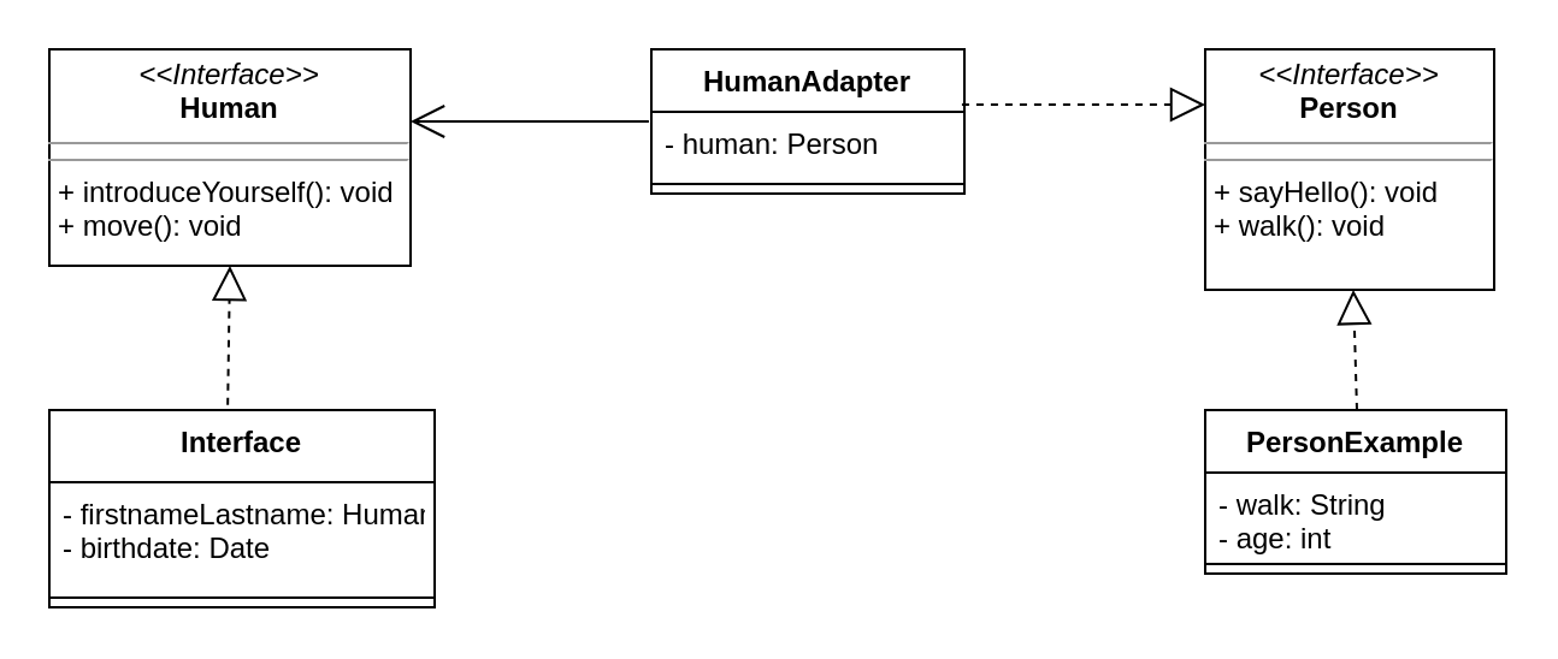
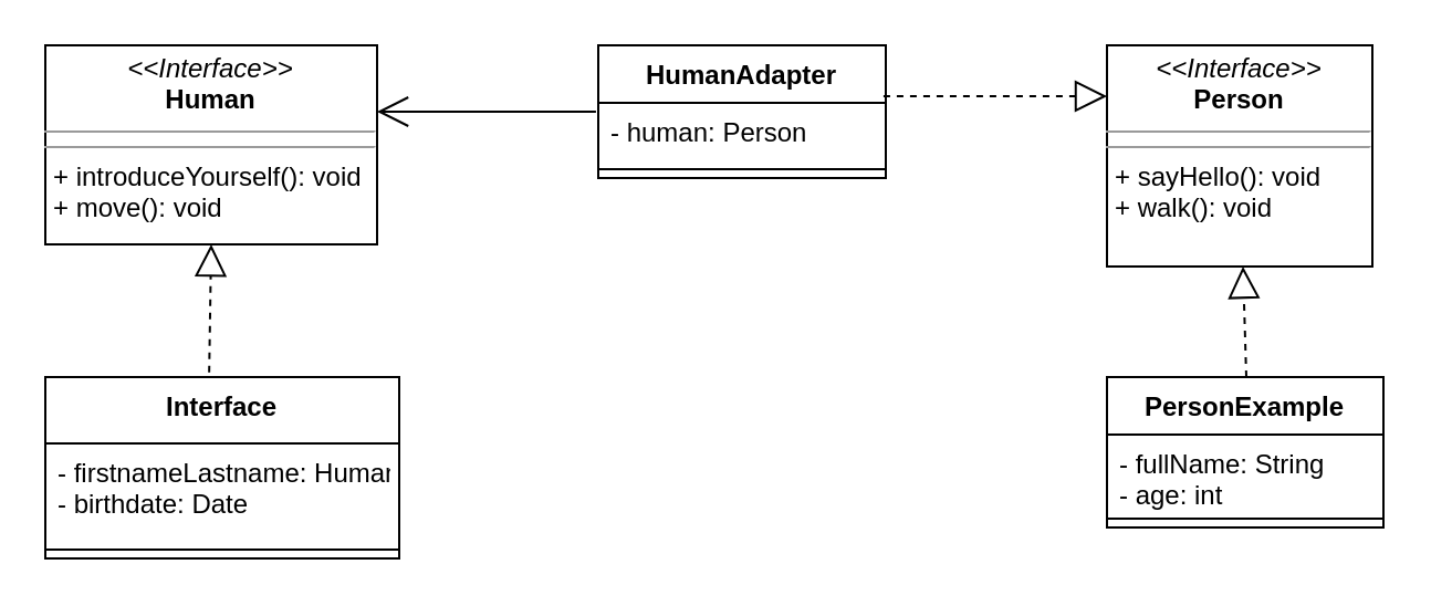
  <mxCell id="0" />
  <mxCell id="1" parent="0" />
  <mxCell id="2" value="PersonExample" style="swimlane;fontStyle=1;align=center;verticalAlign=top;childLayout=stackLayout;horizontal=1;startSize=26;horizontalStack=0;resizeParent=1;resizeParentMax=0;resizeLast=0;collapsible=1;marginBottom=0;" vertex="1" parent="1"><mxGeometry x="500" y="170" width="125" height="68" as="geometry" /></mxCell>
- <mxCell id="3" value="- walk: String&#10;- age: int&#10;" style="text;strokeColor=none;fillColor=none;align=left;verticalAlign=top;spacingLeft=4;spacingRight=4;overflow=hidden;rotatable=0;points=[[0,0.5],[1,0.5]];portConstraint=eastwest;" vertex="1" parent="2"><mxGeometry y="26" width="125" height="34" as="geometry" /></mxCell>
+ <mxCell id="3" value="- fullName: String&#10;- age: int&#10;" style="text;strokeColor=none;fillColor=none;align=left;verticalAlign=top;spacingLeft=4;spacingRight=4;overflow=hidden;rotatable=0;points=[[0,0.5],[1,0.5]];portConstraint=eastwest;" vertex="1" parent="2"><mxGeometry y="26" width="125" height="34" as="geometry" /></mxCell>
  <mxCell id="4" value="" style="line;strokeWidth=1;fillColor=none;align=left;verticalAlign=middle;spacingTop=-1;spacingLeft=3;spacingRight=3;rotatable=0;labelPosition=right;points=[];portConstraint=eastwest;" vertex="1" parent="2"><mxGeometry y="60" width="125" height="8" as="geometry" /></mxCell>
  <mxCell id="5" value="&lt;p style=&quot;margin: 0px ; margin-top: 4px ; text-align: center&quot;&gt;&lt;i&gt;&amp;lt;&amp;lt;Interface&amp;gt;&amp;gt;&lt;/i&gt;&lt;br&gt;&lt;b&gt;Person&lt;/b&gt;&lt;br&gt;&lt;/p&gt;&lt;hr size=&quot;1&quot;&gt;&lt;hr size=&quot;1&quot;&gt;&lt;p style=&quot;margin: 0px ; margin-left: 4px&quot;&gt;+ sayHello(): void&lt;br&gt;+ walk(): void&lt;br&gt;&lt;/p&gt;" style="verticalAlign=top;align=left;overflow=fill;fontSize=12;fontFamily=Helvetica;html=1;" vertex="1" parent="1"><mxGeometry x="500" y="20" width="120" height="100" as="geometry" /></mxCell>
  <mxCell id="6" value="&lt;p style=&quot;margin: 0px ; margin-top: 4px ; text-align: center&quot;&gt;&lt;i&gt;&amp;lt;&amp;lt;Interface&amp;gt;&amp;gt;&lt;/i&gt;&lt;br&gt;&lt;b&gt;Human&lt;/b&gt;&lt;br&gt;&lt;/p&gt;&lt;hr size=&quot;1&quot;&gt;&lt;hr size=&quot;1&quot;&gt;&lt;p style=&quot;margin: 0px ; margin-left: 4px&quot;&gt;+ introduceYourself(): void&lt;br&gt;+ move(): void&lt;br&gt;&lt;/p&gt;" style="verticalAlign=top;align=left;overflow=fill;fontSize=12;fontFamily=Helvetica;html=1;" vertex="1" parent="1"><mxGeometry x="20" y="20" width="150" height="90" as="geometry" /></mxCell>
  <mxCell id="7" value="Interface" style="swimlane;fontStyle=1;align=center;verticalAlign=top;childLayout=stackLayout;horizontal=1;startSize=30;horizontalStack=0;resizeParent=1;resizeParentMax=0;resizeLast=0;collapsible=1;marginBottom=0;" vertex="1" parent="1"><mxGeometry x="20" y="170" width="160" height="82" as="geometry"><mxRectangle x="130" y="190" width="120" height="26" as="alternateBounds" /></mxGeometry></mxCell>
  <mxCell id="8" value="- firstnameLastname: Human&#10;- birthdate: Date&#10;" style="text;strokeColor=none;fillColor=none;align=left;verticalAlign=top;spacingLeft=4;spacingRight=4;overflow=hidden;rotatable=0;points=[[0,0.5],[1,0.5]];portConstraint=eastwest;" vertex="1" parent="7"><mxGeometry y="30" width="160" height="44" as="geometry" /></mxCell>
  <mxCell id="9" value="" style="line;strokeWidth=1;fillColor=none;align=left;verticalAlign=middle;spacingTop=-1;spacingLeft=3;spacingRight=3;rotatable=0;labelPosition=right;points=[];portConstraint=eastwest;" vertex="1" parent="7"><mxGeometry y="74" width="160" height="8" as="geometry" /></mxCell>
  <mxCell id="10" value="HumanAdapter" style="swimlane;fontStyle=1;align=center;verticalAlign=top;childLayout=stackLayout;horizontal=1;startSize=26;horizontalStack=0;resizeParent=1;resizeParentMax=0;resizeLast=0;collapsible=1;marginBottom=0;" vertex="1" parent="1"><mxGeometry x="270" y="20" width="130" height="60" as="geometry" /></mxCell>
  <mxCell id="11" value="- human: Person" style="text;strokeColor=none;fillColor=none;align=left;verticalAlign=top;spacingLeft=4;spacingRight=4;overflow=hidden;rotatable=0;points=[[0,0.5],[1,0.5]];portConstraint=eastwest;" vertex="1" parent="10"><mxGeometry y="26" width="130" height="26" as="geometry" /></mxCell>
  <mxCell id="12" value="" style="line;strokeWidth=1;fillColor=none;align=left;verticalAlign=middle;spacingTop=-1;spacingLeft=3;spacingRight=3;rotatable=0;labelPosition=right;points=[];portConstraint=eastwest;" vertex="1" parent="10"><mxGeometry y="52" width="130" height="8" as="geometry" /></mxCell>
  <mxCell id="13" value="" style="endArrow=block;dashed=1;endFill=0;endSize=12;html=1;rounded=0;entryX=0.5;entryY=1;entryDx=0;entryDy=0;exitX=0.463;exitY=-0.026;exitDx=0;exitDy=0;exitPerimeter=0;" edge="1" parent="1" source="7" target="6"><mxGeometry width="160" relative="1" as="geometry"><mxPoint x="175" y="180" as="sourcePoint" /><mxPoint x="390" y="280" as="targetPoint" /></mxGeometry></mxCell>
  <mxCell id="14" value="" style="endArrow=block;dashed=1;endFill=0;endSize=12;html=1;rounded=0;" edge="1" parent="1" target="5"><mxGeometry width="160" relative="1" as="geometry"><mxPoint x="563" y="170" as="sourcePoint" /><mxPoint x="560" y="120" as="targetPoint" /></mxGeometry></mxCell>
  <mxCell id="15" value="" style="endArrow=block;dashed=1;endFill=0;endSize=12;html=1;rounded=0;exitX=0.992;exitY=-0.115;exitDx=0;exitDy=0;exitPerimeter=0;" edge="1" parent="1" source="11"><mxGeometry width="160" relative="1" as="geometry"><mxPoint x="401.075" y="187" as="sourcePoint" /><mxPoint x="500" y="43" as="targetPoint" /></mxGeometry></mxCell>
  <mxCell id="16" value="" style="endArrow=open;endSize=12;html=1;rounded=0;exitX=-0.008;exitY=0.154;exitDx=0;exitDy=0;exitPerimeter=0;" edge="1" parent="1" source="11"><mxGeometry x="-0.062" y="60" width="160" relative="1" as="geometry"><mxPoint x="250" y="50" as="sourcePoint" /><mxPoint x="170" y="50" as="targetPoint" /><mxPoint as="offset" /></mxGeometry></mxCell>
